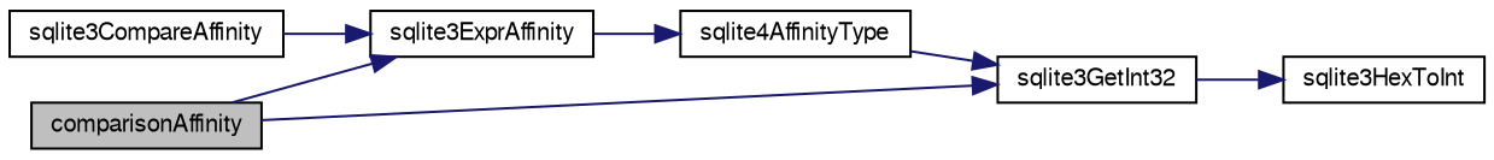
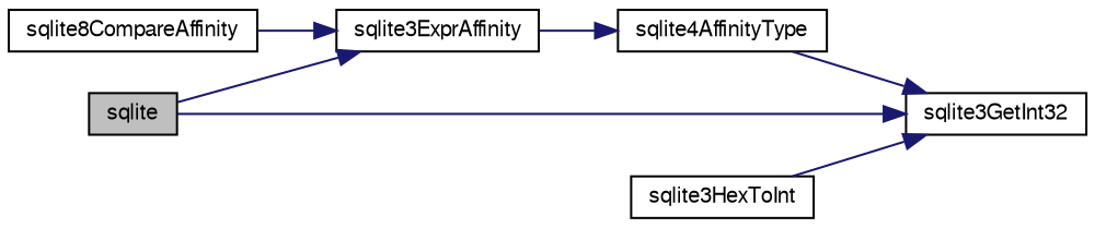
  digraph {
    rankdir=LR
    node [color=black fillcolor=white fontname=FreeSans fontsize=10 shape=record style=filled]
    edge [color=midnightblue fontname=FreeSans fontsize=10 labelfontname=FreeSans labelfontsize=10 style=solid]
-   n1 [fillcolor=grey75 fontcolor=black height=0.2 label=comparisonAffinity width=0.4]
+   n1 [fillcolor=grey75 fontcolor=black height=0.2 label=sqlite width=0.4]
    n2 [height=0.2 label=sqlite3ExprAffinity width=0.4]
    n3 [height=0.2 label=sqlite3GetInt32 width=0.4]
    n4 [height=0.2 label=sqlite4AffinityType width=0.4]
-   n5 [height=0.2 label=sqlite3CompareAffinity width=0.4]
+   n5 [height=0.2 label=sqlite8CompareAffinity width=0.4]
    n6 [height=0.2 label=sqlite3HexToInt width=0.4]
    n1 -> n2
    n1 -> n3
    n2 -> n4
-   n3 -> n6
+   n6 -> n3
    n4 -> n3
    n5 -> n2
  }
